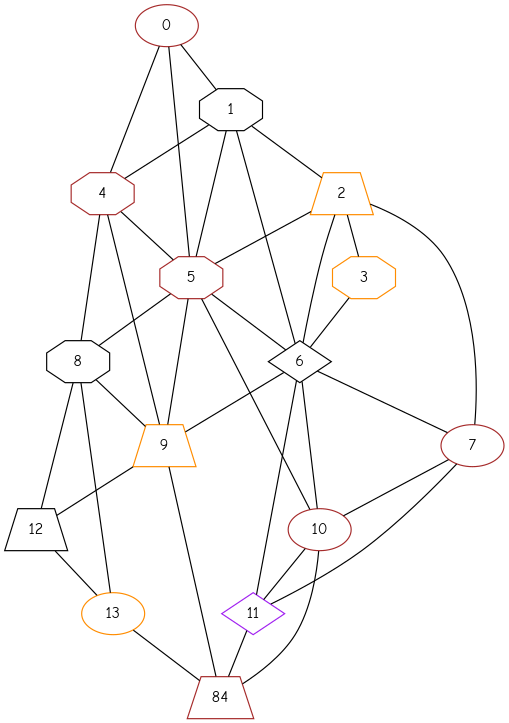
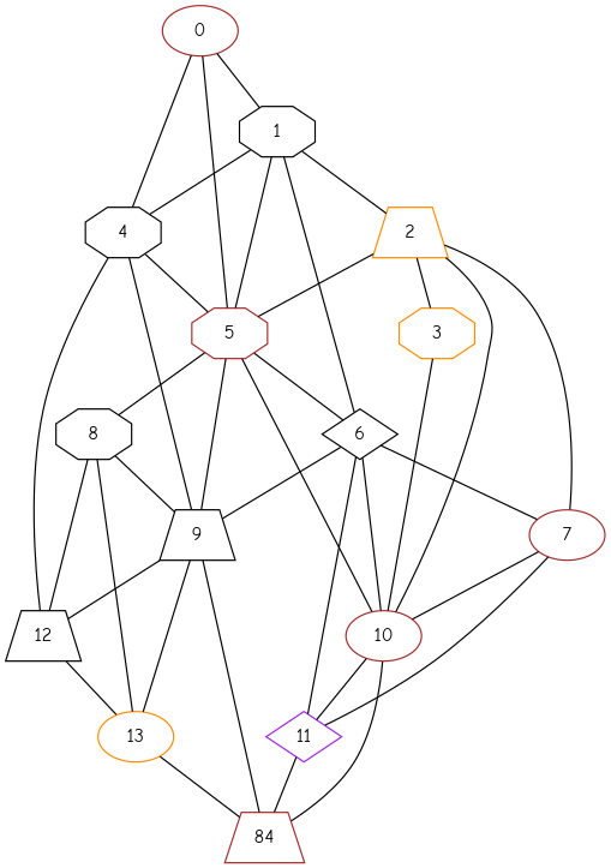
  graph {
    fontname="Comic Neue"
    node [color=brown fontname="Comic Neue" shape=octagon]
    edge [fontname="Comic Neue"]
    12 [color=black shape=trapezium]
    13 [color=darkorange shape=ellipse]
    n3 [label=84 shape=trapezium]
    8 [color=black]
-   9 [color=darkorange shape=trapezium]
+   9 [color=black shape=trapezium]
    10 [shape=ellipse]
    11 [color=purple shape=diamond]
-   4
+   4 [color=black]
    5
    6 [color=black shape=diamond]
    7 [shape=ellipse]
    0 [shape=ellipse]
    1 [color=black]
    2 [color=darkorange shape=trapezium]
    3 [color=darkorange]
    12 -- 13
    13 -- n3
    8 -- 12
    8 -- 13
    8 -- 9
    9 -- 12
+   9 -- 13
    9 -- n3
    10 -- n3
    10 -- 11
    11 -- n3
-   4 -- 8
+   4 -- 12
    4 -- 9
    4 -- 5
    5 -- 8
    5 -- 9
    5 -- 10
    5 -- 6
    6 -- 9
    6 -- 10
    6 -- 11
    6 -- 7
    7 -- 10
    7 -- 11
    0 -- 4
    0 -- 5
    0 -- 1
    1 -- 4
    1 -- 5
    1 -- 6
    1 -- 2
    2 -- 5
-   2 -- 6
+   2 -- 10
    2 -- 7
    2 -- 3
-   3 -- 6
+   3 -- 10
  }
